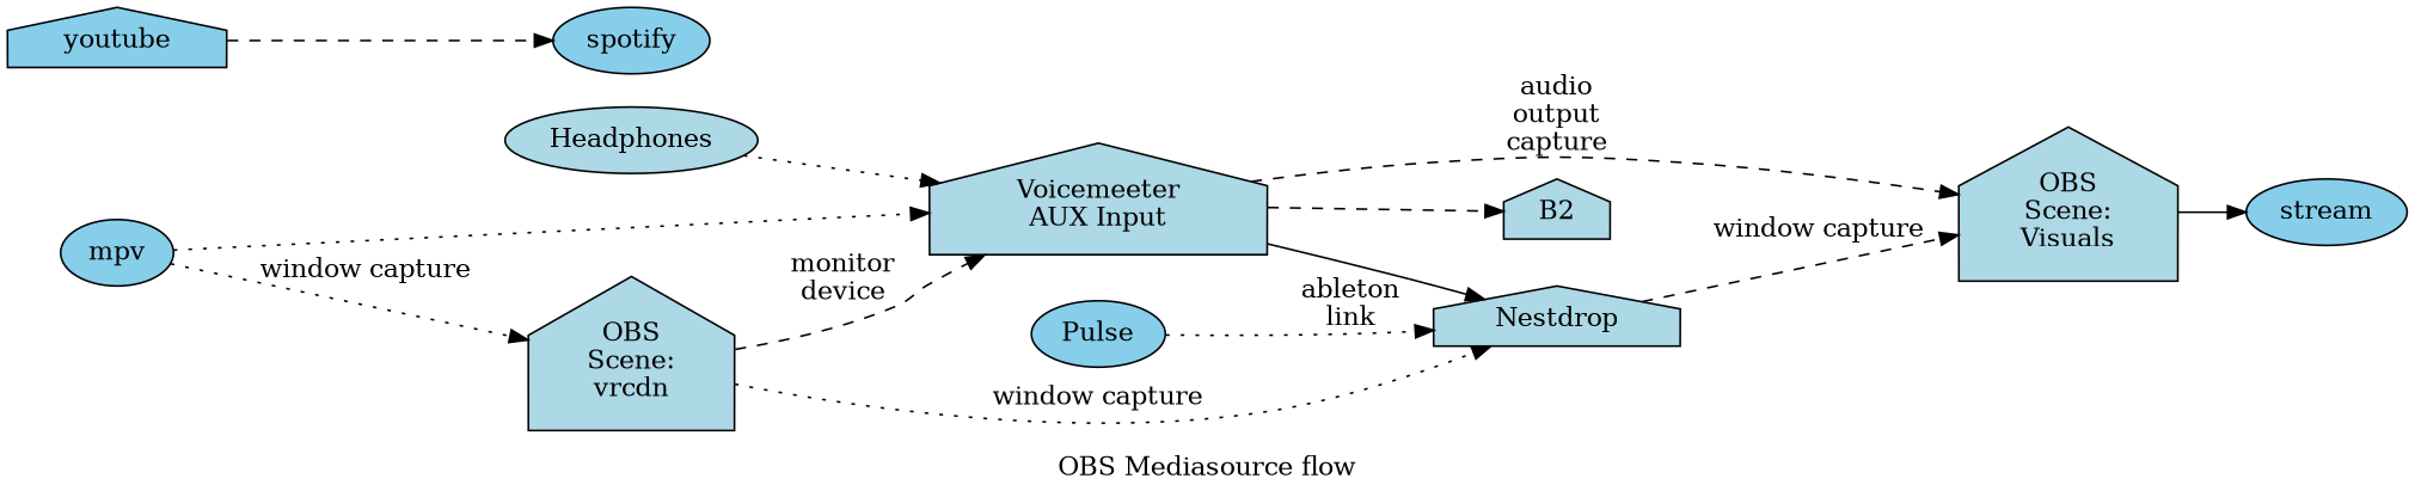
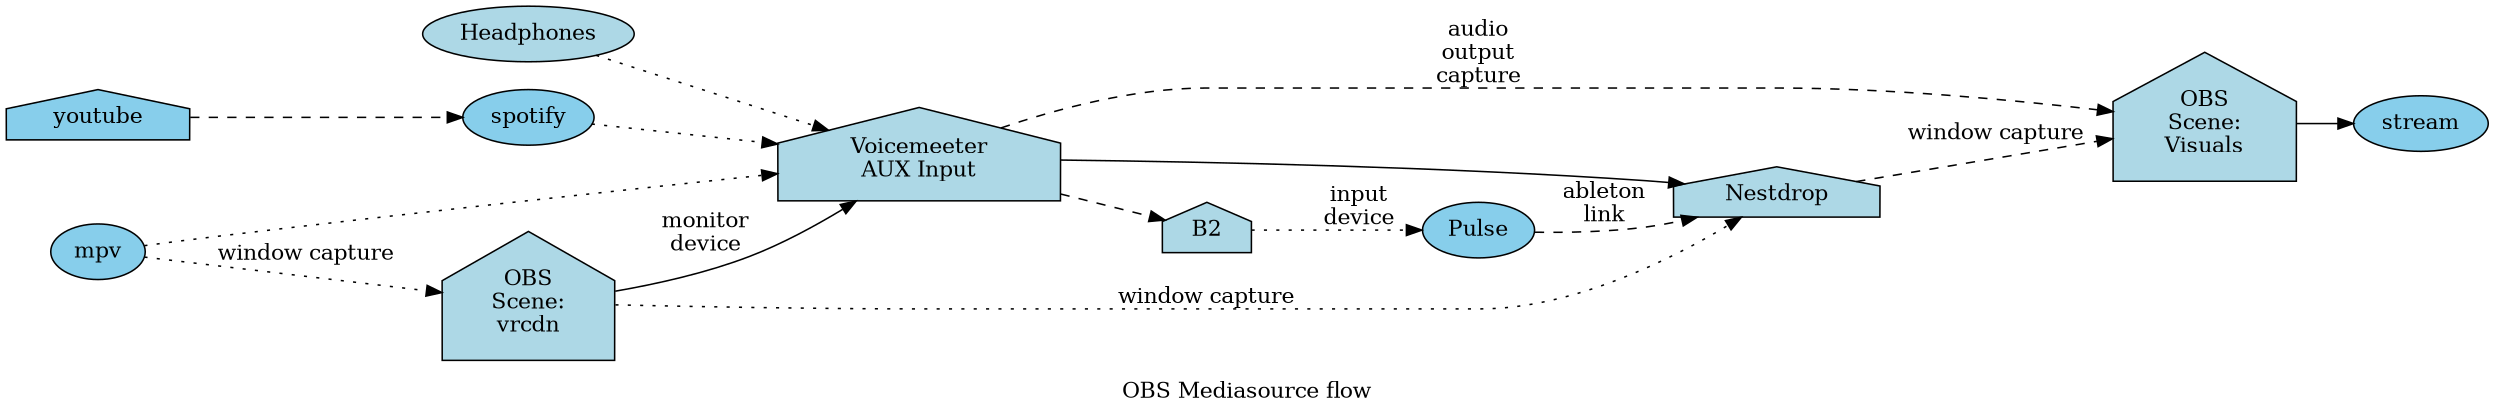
  digraph {
    label="OBS Mediasource flow"
    rankdir=LR
    node [fillcolor=lightblue shape=house style=filled]
    edge [style=dotted]
    n1 [label="Voicemeeter\nAUX Input"]
    n2 [label="OBS\nScene:\nVisuals"]
    Nestdrop
    B2
    stream [fillcolor=skyblue shape=ellipse]
    Headphones [shape=ellipse]
    Pulse [fillcolor=skyblue shape=ellipse]
    youtube [fillcolor=skyblue]
    spotify [fillcolor=skyblue shape=ellipse]
    mpv [fillcolor=skyblue shape=ellipse]
    n11 [label="OBS\nScene:\nvrcdn"]
    n1 -> n2 [label="audio\noutput\ncapture" style=dashed]
    n1 -> Nestdrop [style=solid]
    n1 -> B2 [style=dashed]
    n2 -> stream [style=solid]
    Nestdrop -> n2 [label="window capture" style=dashed]
+   B2 -> Pulse [label="input\ndevice"]
    Headphones -> n1
-   Pulse -> Nestdrop [label="ableton\nlink"]
+   Pulse -> Nestdrop [label="ableton\nlink" style=dashed]
    youtube -> spotify [style=dashed]
+   spotify -> n1
    mpv -> n1
    mpv -> n11 [label="window capture"]
-   n11 -> n1 [label="monitor\ndevice" style=dashed]
+   n11 -> n1 [label="monitor\ndevice" style=solid]
    n11 -> Nestdrop [label="window capture"]
  }
